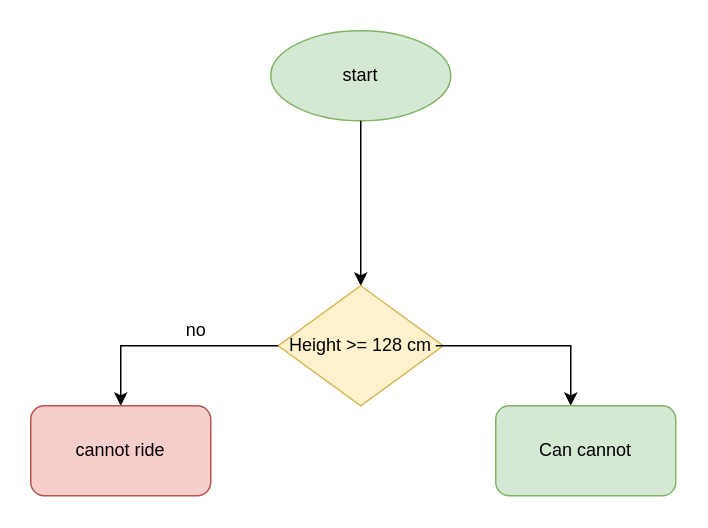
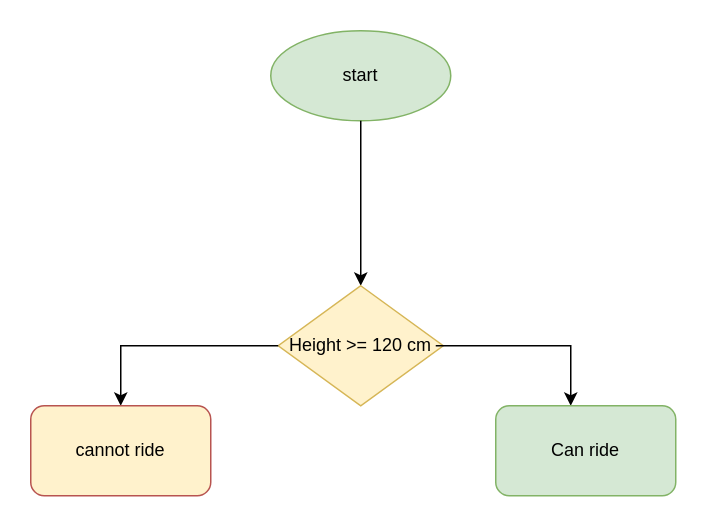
  <mxCell id="0" />
  <mxCell id="1" parent="0" />
  <mxCell id="2" value="start" style="ellipse;whiteSpace=wrap;html=1;fillColor=#d5e8d4;strokeColor=#82b366;" vertex="1" parent="1"><mxGeometry x="180" y="20" width="120" height="60" as="geometry" /></mxCell>
  <mxCell id="3" value="" style="endArrow=classic;html=1;rounded=0;exitX=0.5;exitY=1;exitDx=0;exitDy=0;" edge="1" parent="1" source="2"><mxGeometry width="50" height="50" relative="1" as="geometry"><mxPoint x="240" y="290" as="sourcePoint" /><mxPoint x="240" y="190" as="targetPoint" /></mxGeometry></mxCell>
- <mxCell id="4" value="Height &amp;gt;= 128 cm" style="rhombus;whiteSpace=wrap;html=1;fillColor=#fff2cc;strokeColor=#d6b656;" vertex="1" parent="1"><mxGeometry x="185" y="190" width="110" height="80" as="geometry" /></mxCell>
+ <mxCell id="4" value="Height &amp;gt;= 120 cm" style="rhombus;whiteSpace=wrap;html=1;fillColor=#fff2cc;strokeColor=#d6b656;" vertex="1" parent="1"><mxGeometry x="185" y="190" width="110" height="80" as="geometry" /></mxCell>
  <mxCell id="5" value="" style="edgeStyle=segmentEdgeStyle;endArrow=classic;html=1;rounded=0;" edge="1" parent="1"><mxGeometry width="50" height="50" relative="1" as="geometry"><mxPoint x="290" y="230" as="sourcePoint" /><mxPoint x="380" y="270" as="targetPoint" /></mxGeometry></mxCell>
- <mxCell id="6" value="Can cannot" style="rounded=1;whiteSpace=wrap;html=1;fillColor=#d5e8d4;strokeColor=#82b366;" vertex="1" parent="1"><mxGeometry x="330" y="270" width="120" height="60" as="geometry" /></mxCell>
+ <mxCell id="6" value="Can ride" style="rounded=1;whiteSpace=wrap;html=1;fillColor=#d5e8d4;strokeColor=#82b366;" vertex="1" parent="1"><mxGeometry x="330" y="270" width="120" height="60" as="geometry" /></mxCell>
  <mxCell id="7" value="" style="edgeStyle=segmentEdgeStyle;endArrow=classic;html=1;rounded=0;exitX=0;exitY=0.5;exitDx=0;exitDy=0;" edge="1" parent="1" source="4"><mxGeometry width="50" height="50" relative="1" as="geometry"><mxPoint x="240" y="280" as="sourcePoint" /><mxPoint x="80" y="270" as="targetPoint" /></mxGeometry></mxCell>
- <mxCell id="8" value="cannot ride" style="rounded=1;whiteSpace=wrap;html=1;fillColor=#f8cecc;strokeColor=#b85450;" vertex="1" parent="1"><mxGeometry x="20" y="270" width="120" height="60" as="geometry" /></mxCell>
- <mxCell id="9" value="no" style="text;html=1;align=center;verticalAlign=middle;resizable=0;points=[];autosize=1;strokeColor=none;fillColor=none;" vertex="1" parent="1"><mxGeometry x="115" y="210" width="30" height="20" as="geometry" /></mxCell>
+ <mxCell id="8" value="cannot ride" style="rounded=1;whiteSpace=wrap;html=1;fillColor=#fff2cc;strokeColor=#b85450;" vertex="1" parent="1"><mxGeometry x="20" y="270" width="120" height="60" as="geometry" /></mxCell>
